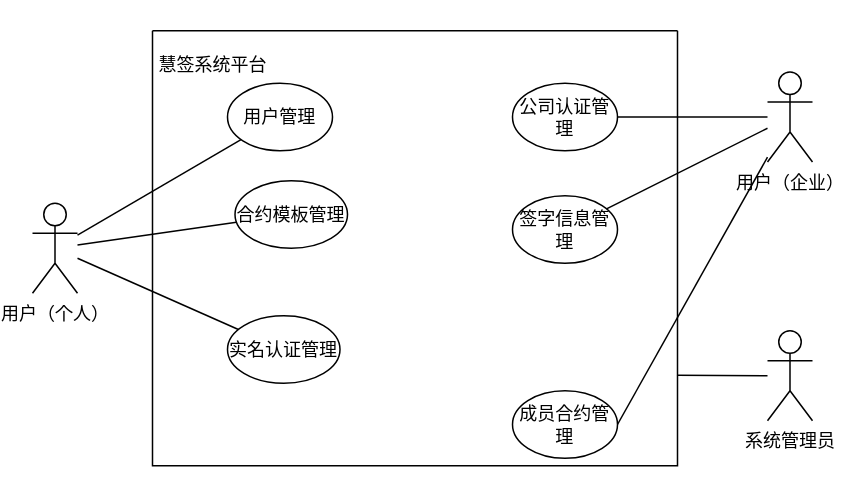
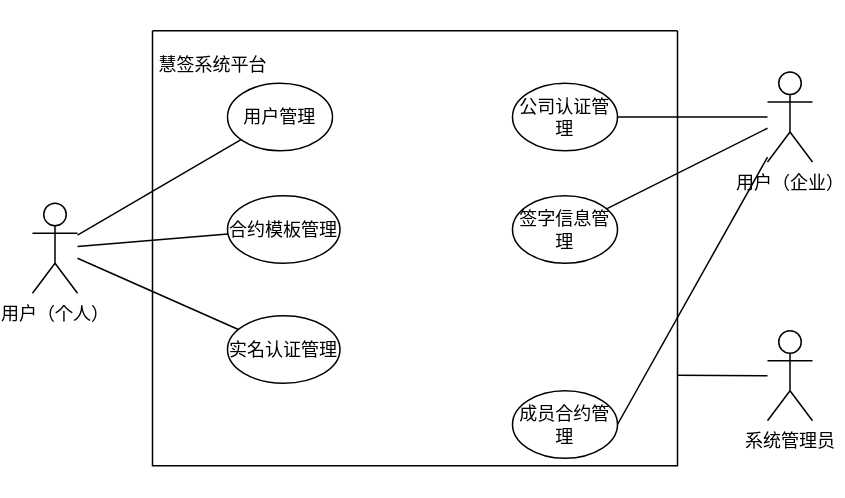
  <mxCell id="0" />
  <mxCell id="1" parent="0" />
  <mxCell id="2" value="用户（个人）" style="shape=umlActor;verticalLabelPosition=bottom;verticalAlign=top;html=1;outlineConnect=0;" vertex="1" parent="1"><mxGeometry x="20" y="135" width="30" height="60" as="geometry" /></mxCell>
  <mxCell id="3" value="" style="swimlane;startSize=0;" vertex="1" parent="1"><mxGeometry x="100" y="20" width="350" height="290" as="geometry"><mxRectangle x="250" y="160" width="50" height="40" as="alternateBounds" /></mxGeometry></mxCell>
- <mxCell id="4" value="合约模板管理" style="ellipse;whiteSpace=wrap;html=1;" vertex="1" parent="3"><mxGeometry x="55" y="100" width="75" height="45" as="geometry" /></mxCell>
+ <mxCell id="4" value="合约模板管理" style="ellipse;whiteSpace=wrap;html=1;" vertex="1" parent="3"><mxGeometry x="50" y="110" width="75" height="45" as="geometry" /></mxCell>
  <mxCell id="5" value="实名认证管理" style="ellipse;whiteSpace=wrap;html=1;" vertex="1" parent="3"><mxGeometry x="50" y="190" width="75" height="45" as="geometry" /></mxCell>
  <mxCell id="6" value="签字信息管理" style="ellipse;whiteSpace=wrap;html=1;" vertex="1" parent="3"><mxGeometry x="240" y="110" width="70" height="45" as="geometry" /></mxCell>
  <mxCell id="7" value="成员合约管理" style="ellipse;whiteSpace=wrap;html=1;" vertex="1" parent="3"><mxGeometry x="240" y="240" width="70" height="45" as="geometry" /></mxCell>
  <mxCell id="8" value="公司认证管理" style="ellipse;whiteSpace=wrap;html=1;" vertex="1" parent="3"><mxGeometry x="240" y="35" width="70" height="45" as="geometry" /></mxCell>
  <mxCell id="9" value="用户（企业）" style="shape=umlActor;verticalLabelPosition=bottom;verticalAlign=top;html=1;outlineConnect=0;" vertex="1" parent="1"><mxGeometry x="510" y="47.5" width="30" height="60" as="geometry" /></mxCell>
  <mxCell id="10" value="慧签系统平台" style="text;html=1;align=center;verticalAlign=middle;resizable=0;points=[];autosize=1;strokeColor=none;fillColor=none;" vertex="1" parent="1"><mxGeometry x="90" y="28" width="100" height="30" as="geometry" /></mxCell>
  <mxCell id="11" value="用户管理" style="ellipse;whiteSpace=wrap;html=1;" vertex="1" parent="1"><mxGeometry x="150" y="55" width="70" height="45" as="geometry" /></mxCell>
  <mxCell id="12" value="" style="endArrow=none;html=1;rounded=0;" edge="1" parent="1" source="2" target="11"><mxGeometry width="50" height="50" relative="1" as="geometry"><mxPoint x="70" y="150" as="sourcePoint" /><mxPoint x="120" y="100" as="targetPoint" /></mxGeometry></mxCell>
  <mxCell id="13" value="" style="endArrow=none;html=1;rounded=0;" edge="1" parent="1" source="6" target="9"><mxGeometry width="50" height="50" relative="1" as="geometry"><mxPoint x="410" y="237" as="sourcePoint" /><mxPoint x="500" y="180" as="targetPoint" /></mxGeometry></mxCell>
  <mxCell id="14" value="" style="endArrow=none;html=1;rounded=0;" edge="1" parent="1" source="2" target="5"><mxGeometry width="50" height="50" relative="1" as="geometry"><mxPoint x="30" y="277" as="sourcePoint" /><mxPoint x="120" y="220" as="targetPoint" /></mxGeometry></mxCell>
  <mxCell id="15" value="" style="endArrow=none;html=1;rounded=0;" edge="1" parent="1" source="8" target="9"><mxGeometry width="50" height="50" relative="1" as="geometry"><mxPoint x="410" y="106" as="sourcePoint" /><mxPoint x="500" y="49" as="targetPoint" /></mxGeometry></mxCell>
  <mxCell id="16" value="" style="endArrow=none;html=1;rounded=0;exitX=1;exitY=0.5;exitDx=0;exitDy=0;" edge="1" parent="1" source="7" target="9"><mxGeometry width="50" height="50" relative="1" as="geometry"><mxPoint x="400" y="267" as="sourcePoint" /><mxPoint x="490" y="210" as="targetPoint" /></mxGeometry></mxCell>
  <mxCell id="17" value="" style="endArrow=none;html=1;rounded=0;" edge="1" parent="1" source="2" target="4"><mxGeometry width="50" height="50" relative="1" as="geometry"><mxPoint x="50" y="187" as="sourcePoint" /><mxPoint x="140" y="130" as="targetPoint" /></mxGeometry></mxCell>
  <mxCell id="18" value="系统管理员" style="shape=umlActor;verticalLabelPosition=bottom;verticalAlign=top;html=1;outlineConnect=0;" vertex="1" parent="1"><mxGeometry x="510" y="220" width="30" height="60" as="geometry" /></mxCell>
  <mxCell id="19" value="" style="endArrow=none;html=1;rounded=0;exitX=0.999;exitY=0.792;exitDx=0;exitDy=0;exitPerimeter=0;" edge="1" parent="1" source="3" target="18"><mxGeometry width="50" height="50" relative="1" as="geometry"><mxPoint x="420" y="400" as="sourcePoint" /><mxPoint x="470" y="350" as="targetPoint" /></mxGeometry></mxCell>
